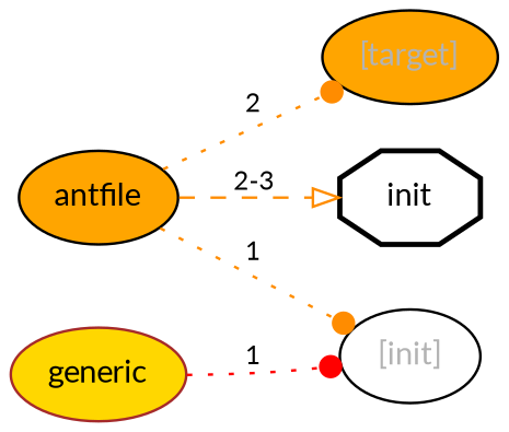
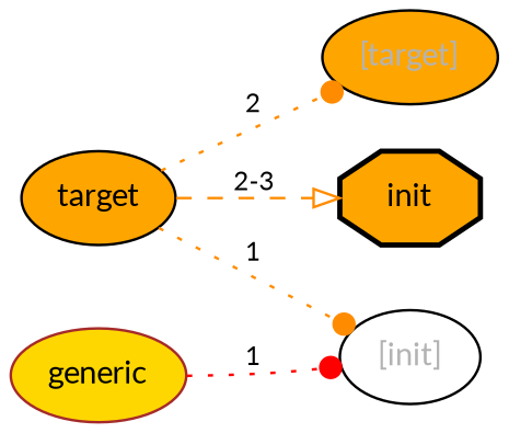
  digraph {
    fontname=Lato
    rankdir=LR
    node [color=black fillcolor=white fontname=Lato fontsize=12 style=filled]
    edge [arrowhead=dot color=darkorange fontname=Lato fontsize=10 style=dotted]
-   init [shape=octagon style="filled,bold"]
+   init [fillcolor=orange shape=octagon style="filled,bold"]
    generic [color=brown fillcolor=gold]
    "[init]" [fontcolor=gray70]
-   antfile [fillcolor=orange]
+   antfile [fillcolor=orange label=target]
    "[target]" [fillcolor=orange fontcolor=gray70]
    generic -> "[init]" [color=red label=1]
    antfile -> init [arrowhead=onormal label="2-3" style=dashed]
    antfile -> "[init]" [label=1]
    antfile -> "[target]" [label=2]
  }
